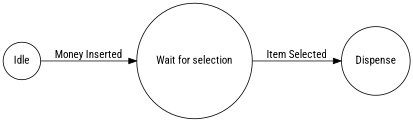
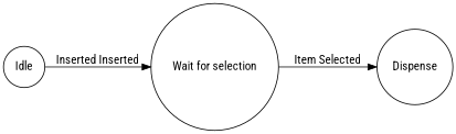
  digraph {
    fontname="Roboto Condensed"
    rankdir=LR
    node [fontname="Roboto Condensed" shape=circle]
    edge [fontname="Roboto Condensed"]
    Idle
    "Wait for selection"
    Dispense
-   Idle -> "Wait for selection" [label="Money Inserted"]
+   Idle -> "Wait for selection" [label="Inserted Inserted"]
    "Wait for selection" -> Dispense [label="Item Selected"]
  }
